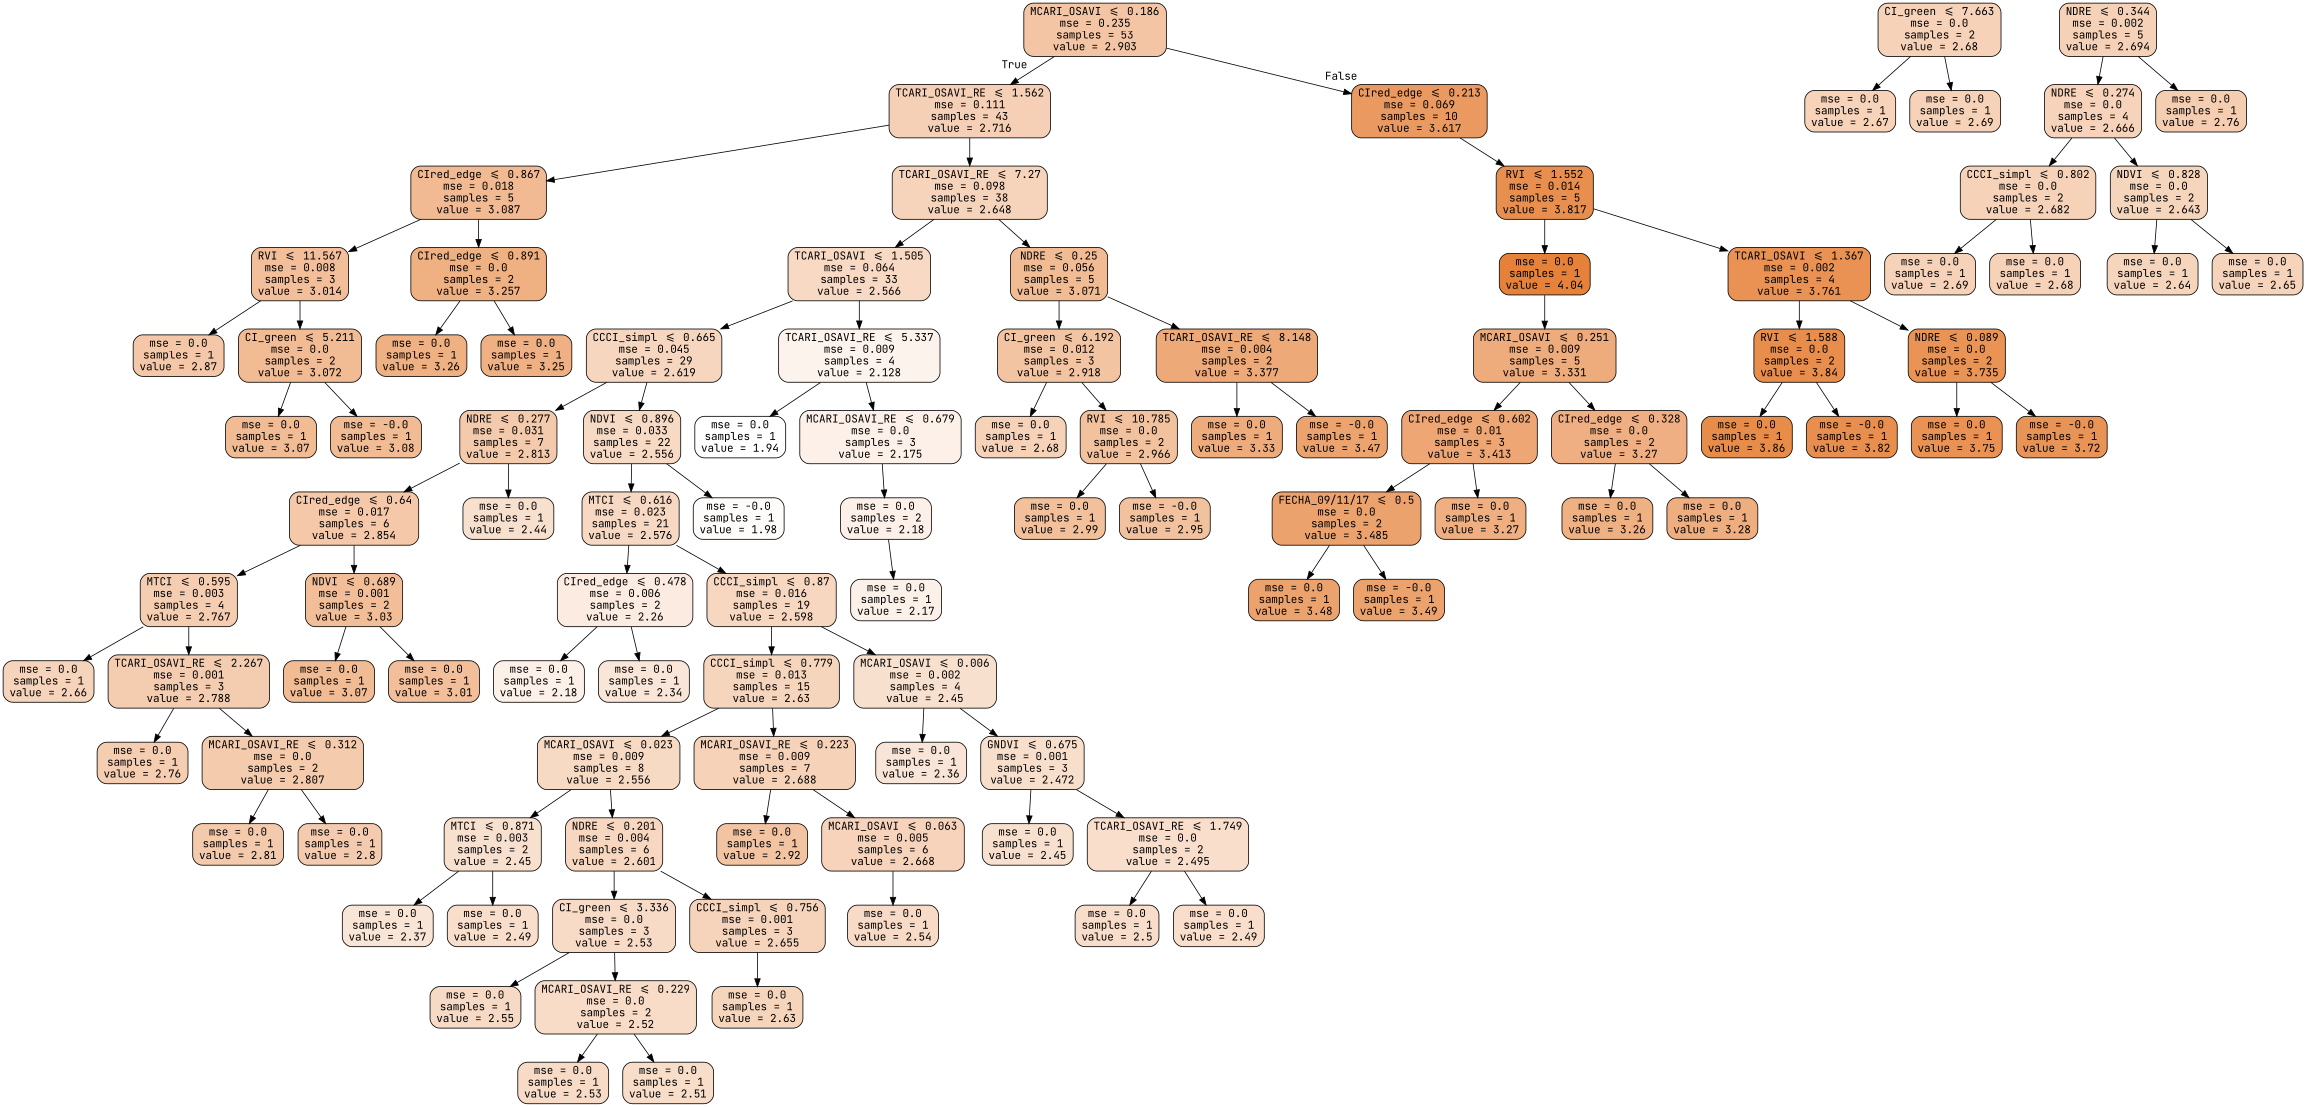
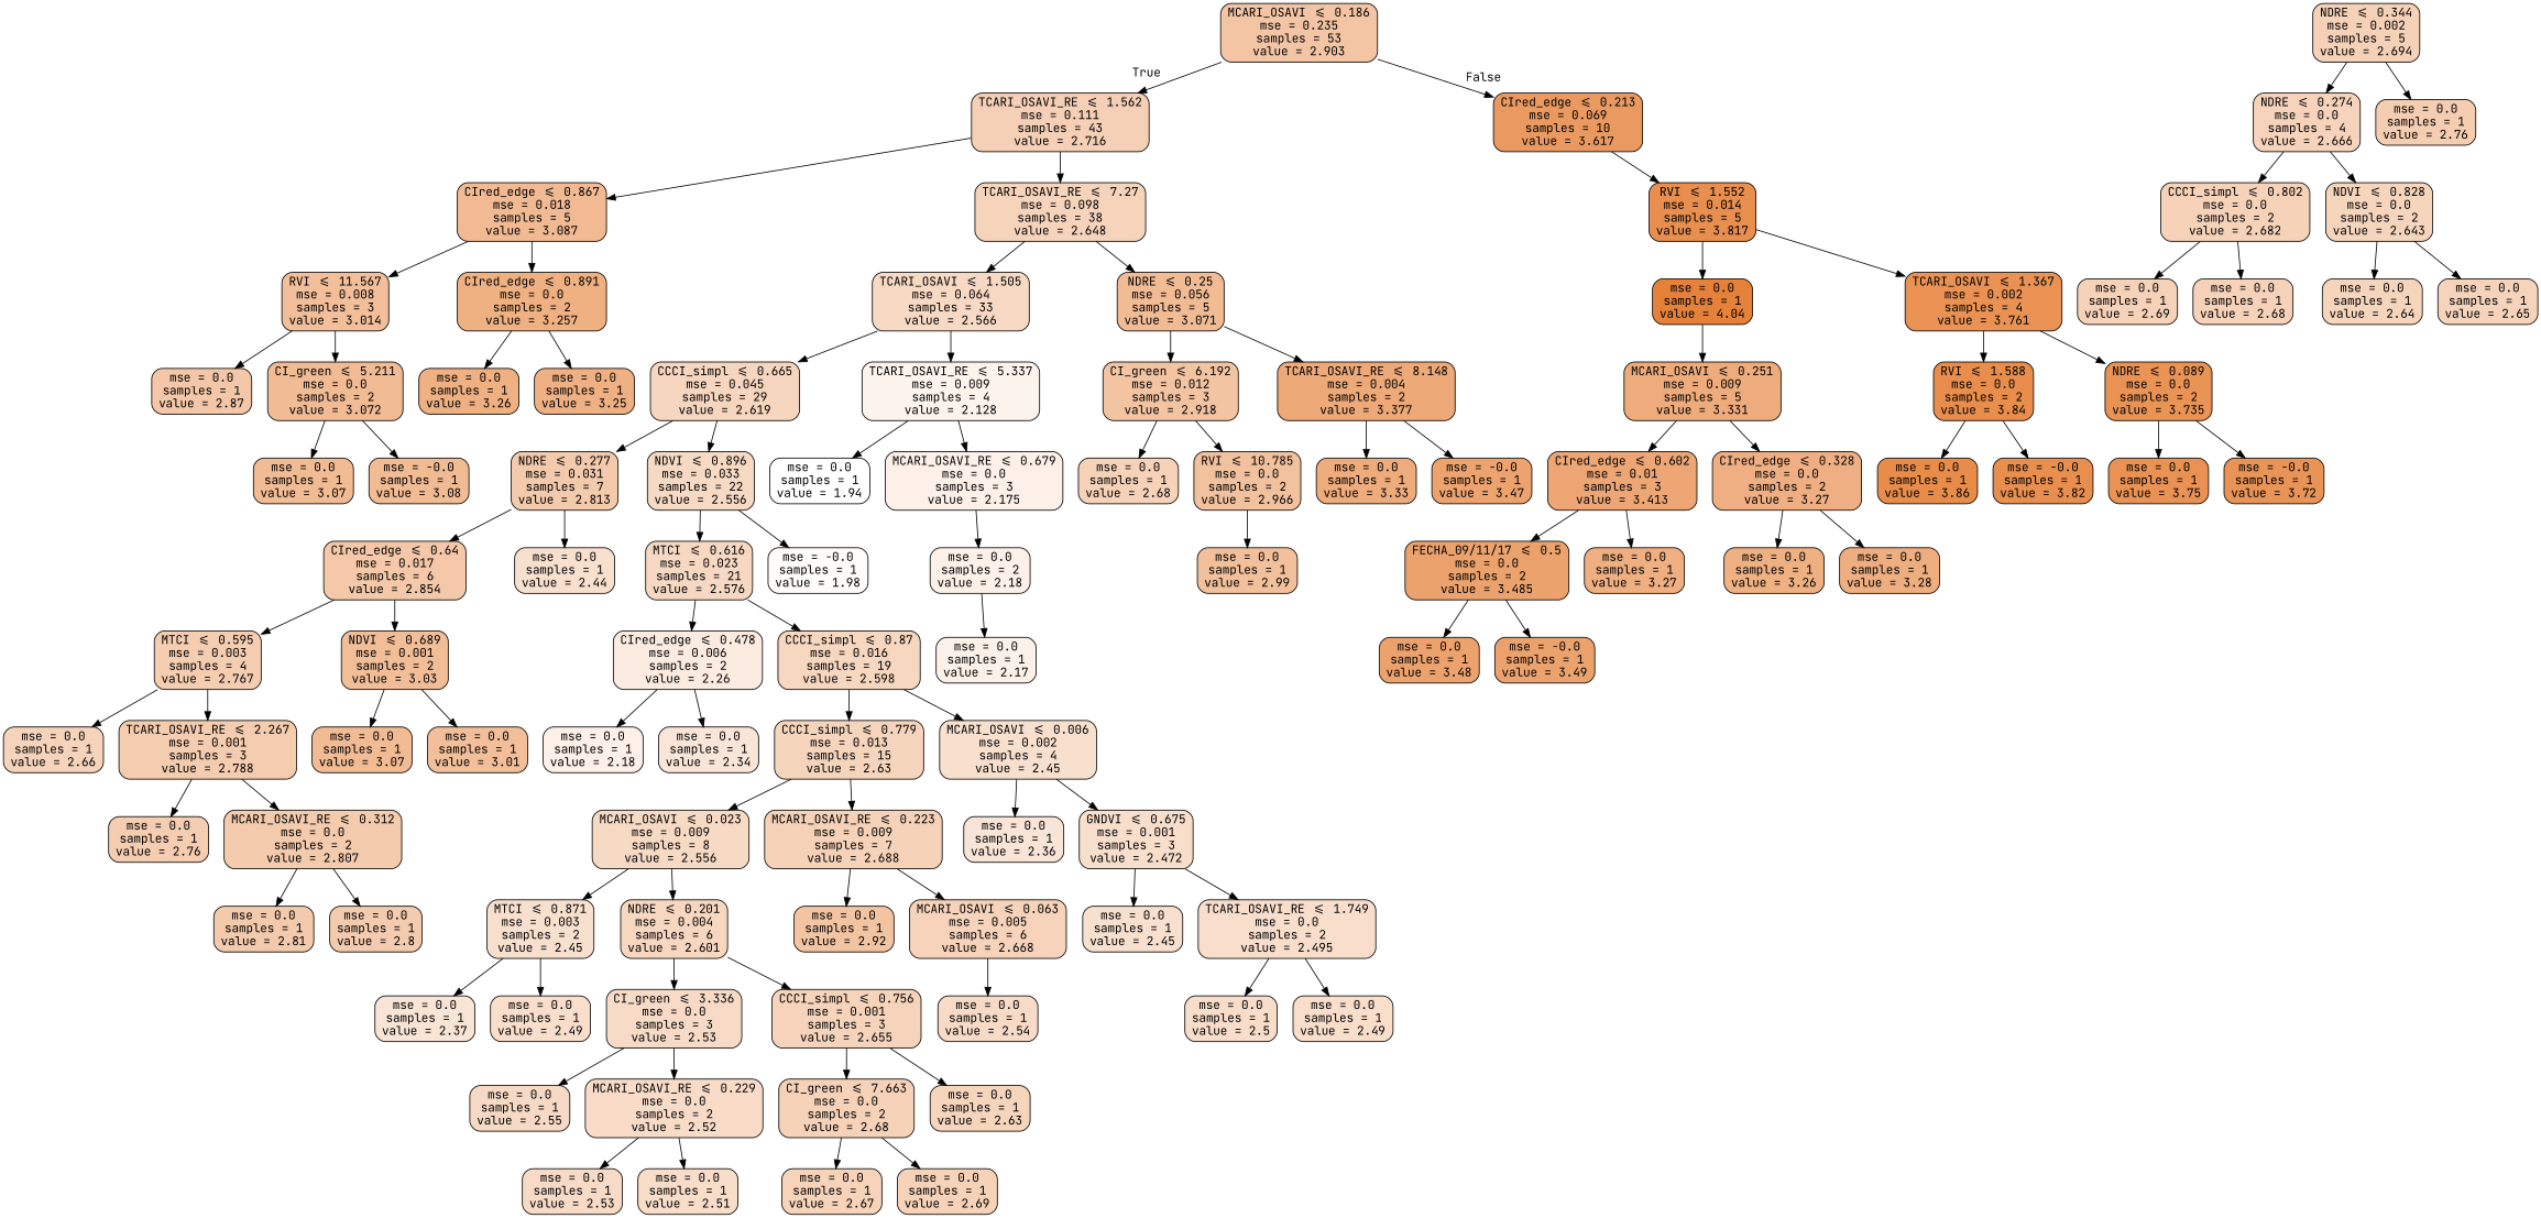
  digraph {
    fontname="JetBrains Mono"
    node [color=black fillcolor="#e5813989" fontname="JetBrains Mono" shape=box style="filled, rounded"]
    edge [fontname="JetBrains Mono"]
    n1 [fillcolor="#e5813975" label="MCARI_OSAVI <= 0.186\nmse = 0.235\nsamples = 53\nvalue = 2.903"]
    n2 [fillcolor="#e581395e" label="TCARI_OSAVI_RE <= 1.562\nmse = 0.111\nsamples = 43\nvalue = 2.716"]
    n3 [fillcolor="#e58139cc" label="CIred_edge <= 0.213\nmse = 0.069\nsamples = 10\nvalue = 3.617"]
    n4 [fillcolor="#e581398b" label="CIred_edge <= 0.867\nmse = 0.018\nsamples = 5\nvalue = 3.087"]
    n5 [fillcolor="#e5813956" label="TCARI_OSAVI_RE <= 7.27\nmse = 0.098\nsamples = 38\nvalue = 2.648"]
    n6 [fillcolor="#e58139e4" label="RVI <= 1.552\nmse = 0.014\nsamples = 5\nvalue = 3.817"]
    n7 [fillcolor="#e5813982" label="RVI <= 11.567\nmse = 0.008\nsamples = 3\nvalue = 3.014"]
    n8 [fillcolor="#e58139a0" label="CIred_edge <= 0.891\nmse = 0.0\nsamples = 2\nvalue = 3.257"]
    n9 [fillcolor="#e581394c" label="TCARI_OSAVI <= 1.505\nmse = 0.064\nsamples = 33\nvalue = 2.566"]
    n10 [label="NDRE <= 0.25\nmse = 0.056\nsamples = 5\nvalue = 3.071"]
    n11 [fillcolor="#e5813971" label="mse = 0.0\nsamples = 1\nvalue = 2.87"]
    n12 [label="CI_green <= 5.211\nmse = 0.0\nsamples = 2\nvalue = 3.072"]
    n13 [fillcolor="#e58139a0" label="mse = 0.0\nsamples = 1\nvalue = 3.26"]
    n14 [fillcolor="#e581399f" label="mse = 0.0\nsamples = 1\nvalue = 3.25"]
    n15 [label="mse = 0.0\nsamples = 1\nvalue = 3.07"]
    n16 [fillcolor="#e581398a" label="mse = -0.0\nsamples = 1\nvalue = 3.08"]
    n17 [fillcolor="#e5813952" label="CCCI_simpl <= 0.665\nmse = 0.045\nsamples = 29\nvalue = 2.619"]
    n18 [fillcolor="#e5813917" label="TCARI_OSAVI_RE <= 5.337\nmse = 0.009\nsamples = 4\nvalue = 2.128"]
    n19 [fillcolor="#e5813977" label="CI_green <= 6.192\nmse = 0.012\nsamples = 3\nvalue = 2.918"]
    n20 [fillcolor="#e58139ae" label="TCARI_OSAVI_RE <= 8.148\nmse = 0.004\nsamples = 2\nvalue = 3.377"]
    n21 [fillcolor="#e581396a" label="NDRE <= 0.277\nmse = 0.031\nsamples = 7\nvalue = 2.813"]
    n22 [fillcolor="#e581394b" label="NDVI <= 0.896\nmse = 0.033\nsamples = 22\nvalue = 2.556"]
    n23 [fillcolor="#e5813900" label="mse = 0.0\nsamples = 1\nvalue = 1.94"]
    n24 [fillcolor="#e581391d" label="MCARI_OSAVI_RE <= 0.679\nmse = 0.0\nsamples = 3\nvalue = 2.175"]
    n25 [fillcolor="#e581396f" label="CIred_edge <= 0.64\nmse = 0.017\nsamples = 6\nvalue = 2.854"]
    n26 [fillcolor="#e581393d" label="mse = 0.0\nsamples = 1\nvalue = 2.44"]
    n27 [fillcolor="#e581394d" label="MTCI <= 0.616\nmse = 0.023\nsamples = 21\nvalue = 2.576"]
    n28 [fillcolor="#e5813905" label="mse = -0.0\nsamples = 1\nvalue = 1.98"]
    n29 [fillcolor="#e5813964" label="MTCI <= 0.595\nmse = 0.003\nsamples = 4\nvalue = 2.767"]
    n30 [fillcolor="#e5813984" label="NDVI <= 0.689\nmse = 0.001\nsamples = 2\nvalue = 3.03"]
    n31 [fillcolor="#e5813957" label="mse = 0.0\nsamples = 1\nvalue = 2.66"]
    n32 [fillcolor="#e5813967" label="TCARI_OSAVI_RE <= 2.267\nmse = 0.001\nsamples = 3\nvalue = 2.788"]
    n33 [label="mse = 0.0\nsamples = 1\nvalue = 3.07"]
    n34 [fillcolor="#e5813982" label="mse = 0.0\nsamples = 1\nvalue = 3.01"]
    n35 [fillcolor="#e5813964" label="mse = 0.0\nsamples = 1\nvalue = 2.76"]
    n36 [fillcolor="#e5813969" label="MCARI_OSAVI_RE <= 0.312\nmse = 0.0\nsamples = 2\nvalue = 2.807"]
    n37 [fillcolor="#e581396a" label="mse = 0.0\nsamples = 1\nvalue = 2.81"]
    n38 [fillcolor="#e5813968" label="mse = 0.0\nsamples = 1\nvalue = 2.8"]
    n39 [fillcolor="#e5813927" label="CIred_edge <= 0.478\nmse = 0.006\nsamples = 2\nvalue = 2.26"]
    n40 [fillcolor="#e5813950" label="CCCI_simpl <= 0.87\nmse = 0.016\nsamples = 19\nvalue = 2.598"]
    n41 [fillcolor="#e581391d" label="mse = 0.0\nsamples = 1\nvalue = 2.18"]
    n42 [fillcolor="#e5813931" label="mse = 0.0\nsamples = 1\nvalue = 2.34"]
    n43 [fillcolor="#e5813954" label="CCCI_simpl <= 0.779\nmse = 0.013\nsamples = 15\nvalue = 2.63"]
    n44 [fillcolor="#e581393e" label="MCARI_OSAVI <= 0.006\nmse = 0.002\nsamples = 4\nvalue = 2.45"]
    n45 [fillcolor="#e581394b" label="MCARI_OSAVI <= 0.023\nmse = 0.009\nsamples = 8\nvalue = 2.556"]
    n46 [fillcolor="#e581395b" label="MCARI_OSAVI_RE <= 0.223\nmse = 0.009\nsamples = 7\nvalue = 2.688"]
    n47 [fillcolor="#e5813933" label="mse = 0.0\nsamples = 1\nvalue = 2.36"]
    n48 [fillcolor="#e5813941" label="GNDVI <= 0.675\nmse = 0.001\nsamples = 3\nvalue = 2.472"]
    n49 [fillcolor="#e581393e" label="MTCI <= 0.871\nmse = 0.003\nsamples = 2\nvalue = 2.45"]
    n50 [fillcolor="#e5813950" label="NDRE <= 0.201\nmse = 0.004\nsamples = 6\nvalue = 2.601"]
    n51 [fillcolor="#e5813977" label="mse = 0.0\nsamples = 1\nvalue = 2.92"]
    n52 [fillcolor="#e5813958" label="MCARI_OSAVI <= 0.063\nmse = 0.005\nsamples = 6\nvalue = 2.668"]
    n53 [fillcolor="#e5813934" label="mse = 0.0\nsamples = 1\nvalue = 2.37"]
    n54 [fillcolor="#e5813943" label="mse = 0.0\nsamples = 1\nvalue = 2.49"]
    n55 [fillcolor="#e5813948" label="CI_green <= 3.336\nmse = 0.0\nsamples = 3\nvalue = 2.53"]
    n56 [fillcolor="#e5813957" label="CCCI_simpl <= 0.756\nmse = 0.001\nsamples = 3\nvalue = 2.655"]
    n57 [fillcolor="#e581394a" label="mse = 0.0\nsamples = 1\nvalue = 2.55"]
    n58 [fillcolor="#e5813946" label="MCARI_OSAVI_RE <= 0.229\nmse = 0.0\nsamples = 2\nvalue = 2.52"]
    n59 [fillcolor="#e581395a" label="CI_green <= 7.663\nmse = 0.0\nsamples = 2\nvalue = 2.68"]
    n60 [fillcolor="#e5813954" label="mse = 0.0\nsamples = 1\nvalue = 2.63"]
    n61 [fillcolor="#e5813948" label="mse = 0.0\nsamples = 1\nvalue = 2.53"]
    n62 [fillcolor="#e5813945" label="mse = 0.0\nsamples = 1\nvalue = 2.51"]
    n63 [fillcolor="#e5813959" label="mse = 0.0\nsamples = 1\nvalue = 2.67"]
    n64 [fillcolor="#e581395b" label="mse = 0.0\nsamples = 1\nvalue = 2.69"]
    n65 [fillcolor="#e5813949" label="mse = 0.0\nsamples = 1\nvalue = 2.54"]
    n66 [fillcolor="#e581395c" label="NDRE <= 0.344\nmse = 0.002\nsamples = 5\nvalue = 2.694"]
    n67 [fillcolor="#e5813958" label="NDRE <= 0.274\nmse = 0.0\nsamples = 4\nvalue = 2.666"]
    n68 [fillcolor="#e5813964" label="mse = 0.0\nsamples = 1\nvalue = 2.76"]
    n69 [fillcolor="#e581395a" label="CCCI_simpl <= 0.802\nmse = 0.0\nsamples = 2\nvalue = 2.682"]
    n70 [fillcolor="#e5813955" label="NDVI <= 0.828\nmse = 0.0\nsamples = 2\nvalue = 2.643"]
    n71 [fillcolor="#e581395b" label="mse = 0.0\nsamples = 1\nvalue = 2.69"]
    n72 [fillcolor="#e581395a" label="mse = 0.0\nsamples = 1\nvalue = 2.68"]
    n73 [fillcolor="#e5813955" label="mse = 0.0\nsamples = 1\nvalue = 2.64"]
    n74 [fillcolor="#e5813956" label="mse = 0.0\nsamples = 1\nvalue = 2.65"]
    n75 [fillcolor="#e581393e" label="mse = 0.0\nsamples = 1\nvalue = 2.45"]
    n76 [fillcolor="#e5813943" label="TCARI_OSAVI_RE <= 1.749\nmse = 0.0\nsamples = 2\nvalue = 2.495"]
    n77 [fillcolor="#e5813944" label="mse = 0.0\nsamples = 1\nvalue = 2.5"]
    n78 [fillcolor="#e5813943" label="mse = 0.0\nsamples = 1\nvalue = 2.49"]
    n79 [fillcolor="#e581391d" label="mse = 0.0\nsamples = 2\nvalue = 2.18"]
    n80 [fillcolor="#e581391c" label="mse = 0.0\nsamples = 1\nvalue = 2.17"]
    n81 [fillcolor="#e581395a" label="mse = 0.0\nsamples = 1\nvalue = 2.68"]
    n82 [fillcolor="#e581397d" label="RVI <= 10.785\nmse = 0.0\nsamples = 2\nvalue = 2.966"]
    n83 [fillcolor="#e58139a9" label="mse = 0.0\nsamples = 1\nvalue = 3.33"]
    n84 [fillcolor="#e58139ba" label="mse = -0.0\nsamples = 1\nvalue = 3.47"]
    n85 [fillcolor="#e5813980" label="mse = 0.0\nsamples = 1\nvalue = 2.99"]
-   n86 [fillcolor="#e581397b" label="mse = -0.0\nsamples = 1\nvalue = 2.95"]
    n87 [fillcolor="#e58139ff" label="mse = 0.0\nsamples = 1\nvalue = 4.04"]
    n88 [fillcolor="#e58139dd" label="TCARI_OSAVI <= 1.367\nmse = 0.002\nsamples = 4\nvalue = 3.761"]
    n89 [fillcolor="#e58139a9" label="MCARI_OSAVI <= 0.251\nmse = 0.009\nsamples = 5\nvalue = 3.331"]
    n90 [fillcolor="#e58139b3" label="CIred_edge <= 0.602\nmse = 0.01\nsamples = 3\nvalue = 3.413"]
    n91 [fillcolor="#e58139a1" label="CIred_edge <= 0.328\nmse = 0.0\nsamples = 2\nvalue = 3.27"]
    n92 [fillcolor="#e58139e7" label="RVI <= 1.588\nmse = 0.0\nsamples = 2\nvalue = 3.84"]
    n93 [fillcolor="#e58139da" label="NDRE <= 0.089\nmse = 0.0\nsamples = 2\nvalue = 3.735"]
    n94 [fillcolor="#e58139e9" label="mse = 0.0\nsamples = 1\nvalue = 3.86"]
    n95 [fillcolor="#e58139e4" label="mse = -0.0\nsamples = 1\nvalue = 3.82"]
    n96 [fillcolor="#e58139dc" label="mse = 0.0\nsamples = 1\nvalue = 3.75"]
    n97 [fillcolor="#e58139d8" label="mse = -0.0\nsamples = 1\nvalue = 3.72"]
    n98 [fillcolor="#e58139bc" label="FECHA_09/11/17 <= 0.5\nmse = 0.0\nsamples = 2\nvalue = 3.485"]
    n99 [fillcolor="#e58139a2" label="mse = 0.0\nsamples = 1\nvalue = 3.27"]
    n100 [fillcolor="#e58139a0" label="mse = 0.0\nsamples = 1\nvalue = 3.26"]
    n101 [fillcolor="#e58139a3" label="mse = 0.0\nsamples = 1\nvalue = 3.28"]
    n102 [fillcolor="#e58139bb" label="mse = 0.0\nsamples = 1\nvalue = 3.48"]
    n103 [fillcolor="#e58139bc" label="mse = -0.0\nsamples = 1\nvalue = 3.49"]
    n1 -> n2 [headlabel=True labelangle=45 labeldistance=2.5]
    n1 -> n3 [headlabel=False labelangle=-45 labeldistance=2.5]
    n2 -> n4
    n2 -> n5
    n3 -> n6
    n4 -> n7
    n4 -> n8
    n5 -> n9
    n5 -> n10
    n6 -> n87
    n6 -> n88
    n7 -> n11
    n7 -> n12
    n8 -> n13
    n8 -> n14
    n9 -> n17
    n9 -> n18
    n10 -> n19
    n10 -> n20
    n12 -> n15
    n12 -> n16
    n17 -> n21
    n17 -> n22
    n18 -> n23
    n18 -> n24
    n19 -> n81
    n19 -> n82
    n20 -> n83
    n20 -> n84
    n21 -> n25
    n21 -> n26
    n22 -> n27
    n22 -> n28
    n24 -> n79
    n25 -> n29
    n25 -> n30
    n27 -> n39
    n27 -> n40
    n29 -> n31
    n29 -> n32
    n30 -> n33
    n30 -> n34
    n32 -> n35
    n32 -> n36
    n36 -> n37
    n36 -> n38
    n39 -> n41
    n39 -> n42
    n40 -> n43
    n40 -> n44
    n43 -> n45
    n43 -> n46
    n44 -> n47
    n44 -> n48
    n45 -> n49
    n45 -> n50
    n46 -> n51
    n46 -> n52
    n48 -> n75
    n48 -> n76
    n49 -> n53
    n49 -> n54
    n50 -> n55
    n50 -> n56
    n52 -> n65
    n55 -> n57
    n55 -> n58
+   n56 -> n59
    n56 -> n60
    n58 -> n61
    n58 -> n62
    n59 -> n63
    n59 -> n64
    n66 -> n67
    n66 -> n68
    n67 -> n69
    n67 -> n70
    n69 -> n71
    n69 -> n72
    n70 -> n73
    n70 -> n74
    n76 -> n77
    n76 -> n78
    n79 -> n80
    n82 -> n85
-   n82 -> n86
    n87 -> n89
    n88 -> n92
    n88 -> n93
    n89 -> n90
    n89 -> n91
    n90 -> n98
    n90 -> n99
    n91 -> n100
    n91 -> n101
    n92 -> n94
    n92 -> n95
    n93 -> n96
    n93 -> n97
    n98 -> n102
    n98 -> n103
  }
